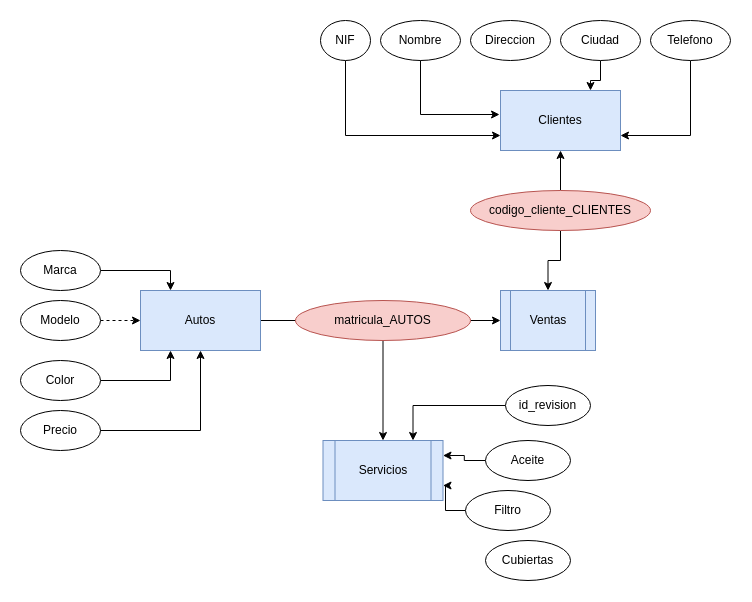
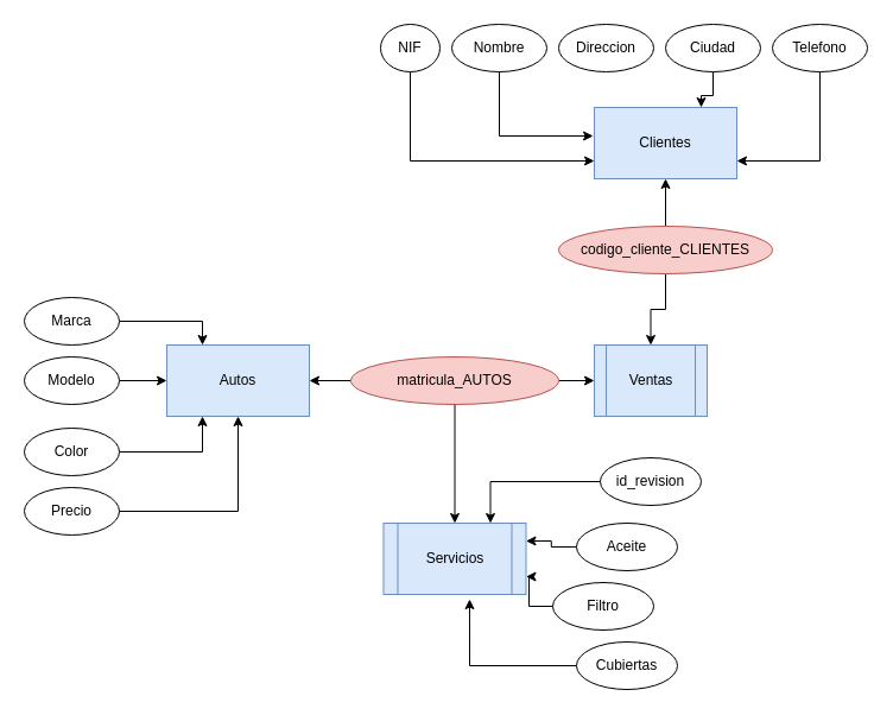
  <mxCell id="0" />
  <mxCell id="1" parent="0" />
  <mxCell id="2" style="edgeStyle=orthogonalEdgeStyle;rounded=0;orthogonalLoop=1;jettySize=auto;html=1;entryX=0.5;entryY=1;entryDx=0;entryDy=0;" edge="1" parent="1" source="4" target="20"><mxGeometry relative="1" as="geometry" /></mxCell>
  <mxCell id="3" style="edgeStyle=orthogonalEdgeStyle;rounded=0;orthogonalLoop=1;jettySize=auto;html=1;entryX=0.5;entryY=0;entryDx=0;entryDy=0;" edge="1" parent="1" source="4" target="30"><mxGeometry relative="1" as="geometry" /></mxCell>
  <mxCell id="4" value="codigo_cliente_CLIENTES" style="ellipse;whiteSpace=wrap;html=1;fillColor=#f8cecc;strokeColor=#b85450;" vertex="1" parent="1"><mxGeometry x="470" y="190" width="180" height="40" as="geometry" /></mxCell>
- <mxCell id="5" style="edgeStyle=orthogonalEdgeStyle;rounded=0;orthogonalLoop=1;jettySize=auto;html=1;entryX=1;entryY=0.5;entryDx=0;entryDy=0;endArrow=none;" edge="1" parent="1" source="8" target="10"><mxGeometry relative="1" as="geometry" /></mxCell>
+ <mxCell id="5" style="edgeStyle=orthogonalEdgeStyle;rounded=0;orthogonalLoop=1;jettySize=auto;html=1;entryX=1;entryY=0.5;entryDx=0;entryDy=0;" edge="1" parent="1" source="8" target="10"><mxGeometry relative="1" as="geometry" /></mxCell>
  <mxCell id="6" style="edgeStyle=orthogonalEdgeStyle;rounded=0;orthogonalLoop=1;jettySize=auto;html=1;entryX=0.5;entryY=0;entryDx=0;entryDy=0;" edge="1" parent="1" source="8" target="33"><mxGeometry relative="1" as="geometry" /></mxCell>
  <mxCell id="7" style="edgeStyle=orthogonalEdgeStyle;rounded=0;orthogonalLoop=1;jettySize=auto;html=1;entryX=0;entryY=0.5;entryDx=0;entryDy=0;" edge="1" parent="1" source="8" target="30"><mxGeometry relative="1" as="geometry" /></mxCell>
  <mxCell id="8" value="matricula_AUTOS" style="ellipse;whiteSpace=wrap;html=1;fillColor=#f8cecc;strokeColor=#b85450;" vertex="1" parent="1"><mxGeometry x="295" y="300" width="175" height="40" as="geometry" /></mxCell>
  <mxCell id="9" value="" style="group" vertex="1" connectable="0" parent="1"><mxGeometry x="20" y="250" width="240" height="200" as="geometry" /></mxCell>
  <mxCell id="10" value="Autos" style="rounded=0;whiteSpace=wrap;html=1;fillColor=#dae8fc;strokeColor=#6c8ebf;" vertex="1" parent="9"><mxGeometry x="120" y="40" width="120" height="60" as="geometry" /></mxCell>
  <mxCell id="11" style="edgeStyle=orthogonalEdgeStyle;rounded=0;orthogonalLoop=1;jettySize=auto;html=1;entryX=0.25;entryY=0;entryDx=0;entryDy=0;" edge="1" parent="9" source="12" target="10"><mxGeometry relative="1" as="geometry" /></mxCell>
  <mxCell id="12" value="Marca" style="ellipse;whiteSpace=wrap;html=1;" vertex="1" parent="9"><mxGeometry width="80" height="40" as="geometry" /></mxCell>
- <mxCell id="13" style="edgeStyle=orthogonalEdgeStyle;rounded=0;orthogonalLoop=1;jettySize=auto;html=1;entryX=0;entryY=0.5;entryDx=0;entryDy=0;dashed=1;" edge="1" parent="9" source="14" target="10"><mxGeometry relative="1" as="geometry" /></mxCell>
+ <mxCell id="13" style="edgeStyle=orthogonalEdgeStyle;rounded=0;orthogonalLoop=1;jettySize=auto;html=1;entryX=0;entryY=0.5;entryDx=0;entryDy=0;" edge="1" parent="9" source="14" target="10"><mxGeometry relative="1" as="geometry" /></mxCell>
  <mxCell id="14" value="Modelo" style="ellipse;whiteSpace=wrap;html=1;" vertex="1" parent="9"><mxGeometry y="50" width="80" height="40" as="geometry" /></mxCell>
  <mxCell id="15" style="edgeStyle=orthogonalEdgeStyle;rounded=0;orthogonalLoop=1;jettySize=auto;html=1;entryX=0.25;entryY=1;entryDx=0;entryDy=0;" edge="1" parent="9" source="16" target="10"><mxGeometry relative="1" as="geometry" /></mxCell>
  <mxCell id="16" value="Color" style="ellipse;whiteSpace=wrap;html=1;" vertex="1" parent="9"><mxGeometry y="110" width="80" height="40" as="geometry" /></mxCell>
  <mxCell id="17" value="Precio" style="ellipse;whiteSpace=wrap;html=1;" vertex="1" parent="9"><mxGeometry y="160" width="80" height="40" as="geometry" /></mxCell>
  <mxCell id="18" style="edgeStyle=orthogonalEdgeStyle;rounded=0;orthogonalLoop=1;jettySize=auto;html=1;entryX=0.5;entryY=1;entryDx=0;entryDy=0;" edge="1" parent="9" source="17" target="10"><mxGeometry relative="1" as="geometry" /></mxCell>
  <mxCell id="19" value="" style="group" vertex="1" connectable="0" parent="1"><mxGeometry x="320" y="20" width="410" height="130" as="geometry" /></mxCell>
  <mxCell id="20" value="Clientes" style="rounded=0;whiteSpace=wrap;html=1;fillColor=#dae8fc;strokeColor=#6c8ebf;" vertex="1" parent="19"><mxGeometry x="180" y="70" width="120" height="60" as="geometry" /></mxCell>
  <mxCell id="21" style="edgeStyle=orthogonalEdgeStyle;rounded=0;orthogonalLoop=1;jettySize=auto;html=1;entryX=0;entryY=0.75;entryDx=0;entryDy=0;exitX=0.5;exitY=1;exitDx=0;exitDy=0;" edge="1" parent="19" source="22" target="20"><mxGeometry relative="1" as="geometry" /></mxCell>
  <mxCell id="22" value="NIF" style="ellipse;whiteSpace=wrap;html=1;" vertex="1" parent="19"><mxGeometry width="50" height="40" as="geometry" /></mxCell>
  <mxCell id="23" value="Nombre" style="ellipse;whiteSpace=wrap;html=1;" vertex="1" parent="19"><mxGeometry x="60" width="80" height="40" as="geometry" /></mxCell>
  <mxCell id="24" value="Direccion" style="ellipse;whiteSpace=wrap;html=1;" vertex="1" parent="19"><mxGeometry x="150" width="80" height="40" as="geometry" /></mxCell>
  <mxCell id="25" style="edgeStyle=orthogonalEdgeStyle;rounded=0;orthogonalLoop=1;jettySize=auto;html=1;entryX=0.75;entryY=0;entryDx=0;entryDy=0;" edge="1" parent="19" source="26" target="20"><mxGeometry relative="1" as="geometry" /></mxCell>
  <mxCell id="26" value="Ciudad" style="ellipse;whiteSpace=wrap;html=1;" vertex="1" parent="19"><mxGeometry x="240" width="80" height="40" as="geometry" /></mxCell>
  <mxCell id="27" style="edgeStyle=orthogonalEdgeStyle;rounded=0;orthogonalLoop=1;jettySize=auto;html=1;entryX=1;entryY=0.75;entryDx=0;entryDy=0;exitX=0.5;exitY=1;exitDx=0;exitDy=0;" edge="1" parent="19" source="28" target="20"><mxGeometry relative="1" as="geometry" /></mxCell>
  <mxCell id="28" value="Telefono" style="ellipse;whiteSpace=wrap;html=1;" vertex="1" parent="19"><mxGeometry x="330" width="80" height="40" as="geometry" /></mxCell>
  <mxCell id="29" style="edgeStyle=orthogonalEdgeStyle;rounded=0;orthogonalLoop=1;jettySize=auto;html=1;entryX=-0.008;entryY=0.4;entryDx=0;entryDy=0;entryPerimeter=0;exitX=0.5;exitY=1;exitDx=0;exitDy=0;" edge="1" parent="19" source="23" target="20"><mxGeometry relative="1" as="geometry" /></mxCell>
  <mxCell id="30" value="Ventas" style="shape=process;whiteSpace=wrap;html=1;backgroundOutline=1;fillColor=#dae8fc;strokeColor=#6c8ebf;" vertex="1" parent="1"><mxGeometry x="500" y="290" width="95" height="60" as="geometry" /></mxCell>
  <mxCell id="31" style="edgeStyle=orthogonalEdgeStyle;rounded=0;orthogonalLoop=1;jettySize=auto;html=1;entryX=0.75;entryY=0;entryDx=0;entryDy=0;" edge="1" parent="1" source="32" target="33"><mxGeometry relative="1" as="geometry" /></mxCell>
  <mxCell id="32" value="id_revision" style="ellipse;whiteSpace=wrap;html=1;" vertex="1" parent="1"><mxGeometry x="505" y="385" width="85" height="40" as="geometry" /></mxCell>
  <mxCell id="33" value="Servicios" style="shape=process;whiteSpace=wrap;html=1;backgroundOutline=1;fillColor=#dae8fc;strokeColor=#6c8ebf;" vertex="1" parent="1"><mxGeometry x="322.5" y="440" width="120" height="60" as="geometry" /></mxCell>
  <mxCell id="34" style="edgeStyle=orthogonalEdgeStyle;rounded=0;orthogonalLoop=1;jettySize=auto;html=1;entryX=1;entryY=0.75;entryDx=0;entryDy=0;" edge="1" parent="1" source="35" target="33"><mxGeometry relative="1" as="geometry" /></mxCell>
  <mxCell id="35" value="Filtro" style="ellipse;whiteSpace=wrap;html=1;" vertex="1" parent="1"><mxGeometry x="465" y="490" width="85" height="40" as="geometry" /></mxCell>
  <mxCell id="36" style="edgeStyle=orthogonalEdgeStyle;rounded=0;orthogonalLoop=1;jettySize=auto;html=1;entryX=1;entryY=0.25;entryDx=0;entryDy=0;" edge="1" parent="1" source="37" target="33"><mxGeometry relative="1" as="geometry" /></mxCell>
  <mxCell id="37" value="Aceite" style="ellipse;whiteSpace=wrap;html=1;" vertex="1" parent="1"><mxGeometry x="485" y="440" width="85" height="40" as="geometry" /></mxCell>
  <mxCell id="38" value="Cubiertas" style="ellipse;whiteSpace=wrap;html=1;" vertex="1" parent="1"><mxGeometry x="485" y="540" width="85" height="40" as="geometry" /></mxCell>
+ <mxCell id="39" style="edgeStyle=orthogonalEdgeStyle;rounded=0;orthogonalLoop=1;jettySize=auto;html=1;entryX=0.604;entryY=1.067;entryDx=0;entryDy=0;entryPerimeter=0;" edge="1" parent="1" source="38" target="33"><mxGeometry relative="1" as="geometry" /></mxCell>
